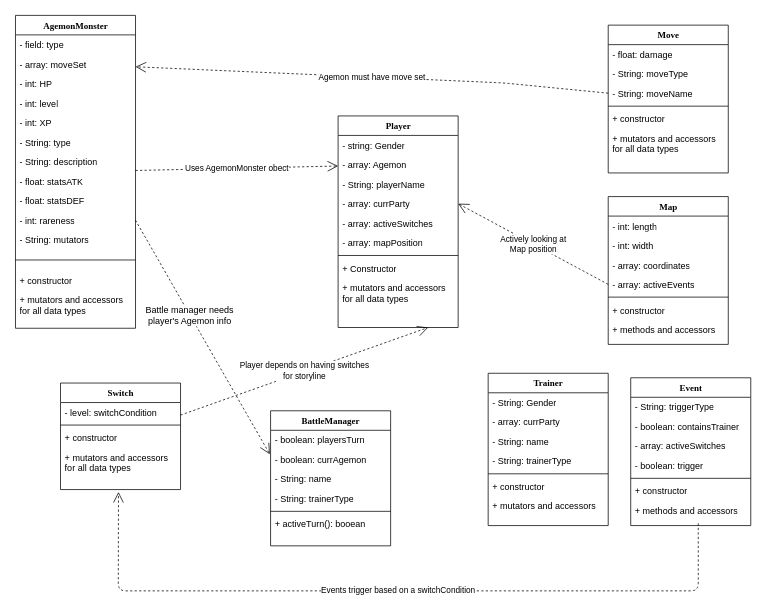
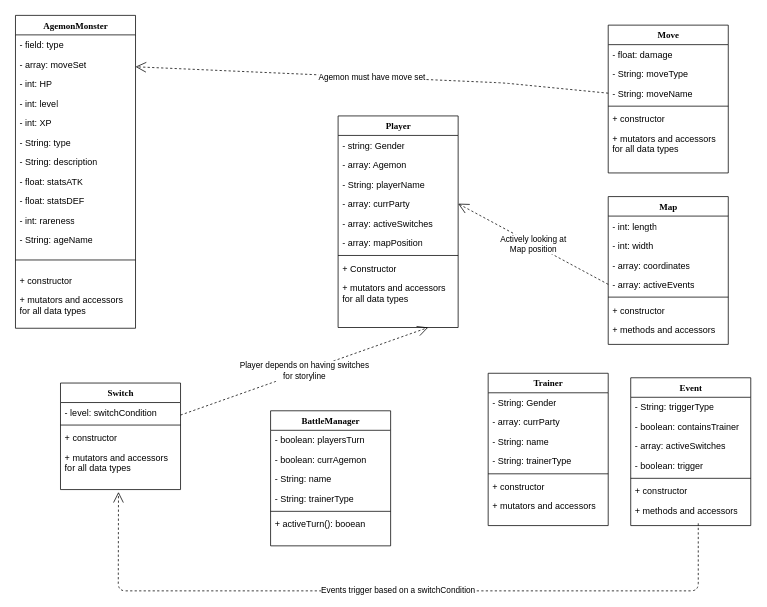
  <mxCell id="0" />
  <mxCell id="1" parent="0" />
  <mxCell id="2" value="Player" style="swimlane;html=1;fontStyle=1;align=center;verticalAlign=top;childLayout=stackLayout;horizontal=1;startSize=26;horizontalStack=0;resizeParent=1;resizeLast=0;collapsible=1;marginBottom=0;swimlaneFillColor=#ffffff;rounded=0;shadow=0;comic=0;labelBackgroundColor=none;strokeColor=#000000;strokeWidth=1;fillColor=none;fontFamily=Verdana;fontSize=12;fontColor=#000000;" parent="1" vertex="1"><mxGeometry x="450" y="154" width="160" height="282" as="geometry" /></mxCell>
  <mxCell id="3" value="- string: Gender" style="text;html=1;strokeColor=none;fillColor=none;align=left;verticalAlign=top;spacingLeft=4;spacingRight=4;whiteSpace=wrap;overflow=hidden;rotatable=0;points=[[0,0.5],[1,0.5]];portConstraint=eastwest;" parent="2" vertex="1"><mxGeometry y="26" width="160" height="26" as="geometry" /></mxCell>
  <mxCell id="4" value="- array: Agemon" style="text;html=1;strokeColor=none;fillColor=none;align=left;verticalAlign=top;spacingLeft=4;spacingRight=4;whiteSpace=wrap;overflow=hidden;rotatable=0;points=[[0,0.5],[1,0.5]];portConstraint=eastwest;" parent="2" vertex="1"><mxGeometry y="52" width="160" height="26" as="geometry" /></mxCell>
  <mxCell id="5" value="- String: playerName" style="text;html=1;strokeColor=none;fillColor=none;align=left;verticalAlign=top;spacingLeft=4;spacingRight=4;whiteSpace=wrap;overflow=hidden;rotatable=0;points=[[0,0.5],[1,0.5]];portConstraint=eastwest;" parent="2" vertex="1"><mxGeometry y="78" width="160" height="26" as="geometry" /></mxCell>
  <mxCell id="6" value="- array: currParty" style="text;html=1;strokeColor=none;fillColor=none;align=left;verticalAlign=top;spacingLeft=4;spacingRight=4;whiteSpace=wrap;overflow=hidden;rotatable=0;points=[[0,0.5],[1,0.5]];portConstraint=eastwest;" parent="2" vertex="1"><mxGeometry y="104" width="160" height="26" as="geometry" /></mxCell>
  <mxCell id="7" value="- array: activeSwitches" style="text;html=1;strokeColor=none;fillColor=none;align=left;verticalAlign=top;spacingLeft=4;spacingRight=4;whiteSpace=wrap;overflow=hidden;rotatable=0;points=[[0,0.5],[1,0.5]];portConstraint=eastwest;" parent="2" vertex="1"><mxGeometry y="130" width="160" height="26" as="geometry" /></mxCell>
  <mxCell id="8" value="- array: mapPosition" style="text;html=1;strokeColor=none;fillColor=none;align=left;verticalAlign=top;spacingLeft=4;spacingRight=4;whiteSpace=wrap;overflow=hidden;rotatable=0;points=[[0,0.5],[1,0.5]];portConstraint=eastwest;" vertex="1" parent="2"><mxGeometry y="156" width="160" height="26" as="geometry" /></mxCell>
  <mxCell id="9" value="" style="line;html=1;strokeWidth=1;fillColor=none;align=left;verticalAlign=middle;spacingTop=-1;spacingLeft=3;spacingRight=3;rotatable=0;labelPosition=right;points=[];portConstraint=eastwest;" parent="2" vertex="1"><mxGeometry y="182" width="160" height="8" as="geometry" /></mxCell>
  <mxCell id="10" value="+ Constructor" style="text;html=1;strokeColor=none;fillColor=none;align=left;verticalAlign=top;spacingLeft=4;spacingRight=4;whiteSpace=wrap;overflow=hidden;rotatable=0;points=[[0,0.5],[1,0.5]];portConstraint=eastwest;" parent="2" vertex="1"><mxGeometry y="190" width="160" height="26" as="geometry" /></mxCell>
  <mxCell id="11" value="+ mutators and accessors for all data types&lt;br&gt;" style="text;html=1;strokeColor=none;fillColor=none;align=left;verticalAlign=top;spacingLeft=4;spacingRight=4;whiteSpace=wrap;overflow=hidden;rotatable=0;points=[[0,0.5],[1,0.5]];portConstraint=eastwest;" parent="2" vertex="1"><mxGeometry y="216" width="160" height="40" as="geometry" /></mxCell>
  <mxCell id="12" value="Event" style="swimlane;html=1;fontStyle=1;align=center;verticalAlign=top;childLayout=stackLayout;horizontal=1;startSize=26;horizontalStack=0;resizeParent=1;resizeLast=0;collapsible=1;marginBottom=0;swimlaneFillColor=#ffffff;rounded=0;shadow=0;comic=0;labelBackgroundColor=none;strokeColor=#000000;strokeWidth=1;fillColor=none;fontFamily=Verdana;fontSize=12;fontColor=#000000;" parent="1" vertex="1"><mxGeometry x="840" y="503" width="160" height="197" as="geometry" /></mxCell>
  <mxCell id="13" value="- String: triggerType" style="text;html=1;strokeColor=none;fillColor=none;align=left;verticalAlign=top;spacingLeft=4;spacingRight=4;whiteSpace=wrap;overflow=hidden;rotatable=0;points=[[0,0.5],[1,0.5]];portConstraint=eastwest;" parent="12" vertex="1"><mxGeometry y="26" width="160" height="26" as="geometry" /></mxCell>
  <mxCell id="14" value="- boolean: containsTrainer" style="text;html=1;strokeColor=none;fillColor=none;align=left;verticalAlign=top;spacingLeft=4;spacingRight=4;whiteSpace=wrap;overflow=hidden;rotatable=0;points=[[0,0.5],[1,0.5]];portConstraint=eastwest;" parent="12" vertex="1"><mxGeometry y="52" width="160" height="26" as="geometry" /></mxCell>
  <mxCell id="15" value="- array: activeSwitches" style="text;html=1;strokeColor=none;fillColor=none;align=left;verticalAlign=top;spacingLeft=4;spacingRight=4;whiteSpace=wrap;overflow=hidden;rotatable=0;points=[[0,0.5],[1,0.5]];portConstraint=eastwest;" parent="12" vertex="1"><mxGeometry y="78" width="160" height="26" as="geometry" /></mxCell>
  <mxCell id="16" value="- boolean: trigger&amp;nbsp;" style="text;html=1;strokeColor=none;fillColor=none;align=left;verticalAlign=top;spacingLeft=4;spacingRight=4;whiteSpace=wrap;overflow=hidden;rotatable=0;points=[[0,0.5],[1,0.5]];portConstraint=eastwest;" parent="12" vertex="1"><mxGeometry y="104" width="160" height="26" as="geometry" /></mxCell>
  <mxCell id="17" value="" style="line;html=1;strokeWidth=1;fillColor=none;align=left;verticalAlign=middle;spacingTop=-1;spacingLeft=3;spacingRight=3;rotatable=0;labelPosition=right;points=[];portConstraint=eastwest;" parent="12" vertex="1"><mxGeometry y="130" width="160" height="8" as="geometry" /></mxCell>
  <mxCell id="18" value="+ constructor" style="text;html=1;strokeColor=none;fillColor=none;align=left;verticalAlign=top;spacingLeft=4;spacingRight=4;whiteSpace=wrap;overflow=hidden;rotatable=0;points=[[0,0.5],[1,0.5]];portConstraint=eastwest;" parent="12" vertex="1"><mxGeometry y="138" width="160" height="26" as="geometry" /></mxCell>
  <mxCell id="19" value="+ methods and accessors" style="text;html=1;strokeColor=none;fillColor=none;align=left;verticalAlign=top;spacingLeft=4;spacingRight=4;whiteSpace=wrap;overflow=hidden;rotatable=0;points=[[0,0.5],[1,0.5]];portConstraint=eastwest;" parent="12" vertex="1"><mxGeometry y="164" width="160" height="26" as="geometry" /></mxCell>
  <mxCell id="20" value="AgemonMonster" style="swimlane;html=1;fontStyle=1;align=center;verticalAlign=top;childLayout=stackLayout;horizontal=1;startSize=26;horizontalStack=0;resizeParent=1;resizeLast=0;collapsible=1;marginBottom=0;swimlaneFillColor=#ffffff;rounded=0;shadow=0;comic=0;labelBackgroundColor=none;strokeColor=#000000;strokeWidth=1;fillColor=none;fontFamily=Verdana;fontSize=12;fontColor=#000000;" vertex="1" parent="1"><mxGeometry x="20" y="20" width="160" height="417" as="geometry" /></mxCell>
  <mxCell id="21" value="-&amp;nbsp;field: type" style="text;html=1;strokeColor=none;fillColor=none;align=left;verticalAlign=top;spacingLeft=4;spacingRight=4;whiteSpace=wrap;overflow=hidden;rotatable=0;points=[[0,0.5],[1,0.5]];portConstraint=eastwest;" vertex="1" parent="20"><mxGeometry y="26" width="160" height="26" as="geometry" /></mxCell>
  <mxCell id="22" value="- array: moveSet" style="text;html=1;strokeColor=none;fillColor=none;align=left;verticalAlign=top;spacingLeft=4;spacingRight=4;whiteSpace=wrap;overflow=hidden;rotatable=0;points=[[0,0.5],[1,0.5]];portConstraint=eastwest;" vertex="1" parent="20"><mxGeometry y="52" width="160" height="26" as="geometry" /></mxCell>
  <mxCell id="23" value="- int: HP&lt;br&gt;" style="text;html=1;strokeColor=none;fillColor=none;align=left;verticalAlign=top;spacingLeft=4;spacingRight=4;whiteSpace=wrap;overflow=hidden;rotatable=0;points=[[0,0.5],[1,0.5]];portConstraint=eastwest;" vertex="1" parent="20"><mxGeometry y="78" width="160" height="26" as="geometry" /></mxCell>
  <mxCell id="24" value="- int: level" style="text;html=1;strokeColor=none;fillColor=none;align=left;verticalAlign=top;spacingLeft=4;spacingRight=4;whiteSpace=wrap;overflow=hidden;rotatable=0;points=[[0,0.5],[1,0.5]];portConstraint=eastwest;" vertex="1" parent="20"><mxGeometry y="104" width="160" height="26" as="geometry" /></mxCell>
  <mxCell id="25" value="- int: XP" style="text;html=1;strokeColor=none;fillColor=none;align=left;verticalAlign=top;spacingLeft=4;spacingRight=4;whiteSpace=wrap;overflow=hidden;rotatable=0;points=[[0,0.5],[1,0.5]];portConstraint=eastwest;" vertex="1" parent="20"><mxGeometry y="130" width="160" height="26" as="geometry" /></mxCell>
  <mxCell id="26" value="- String: type&lt;br&gt;" style="text;html=1;strokeColor=none;fillColor=none;align=left;verticalAlign=top;spacingLeft=4;spacingRight=4;whiteSpace=wrap;overflow=hidden;rotatable=0;points=[[0,0.5],[1,0.5]];portConstraint=eastwest;" vertex="1" parent="20"><mxGeometry y="156" width="160" height="26" as="geometry" /></mxCell>
  <mxCell id="27" value="- String: description" style="text;html=1;strokeColor=none;fillColor=none;align=left;verticalAlign=top;spacingLeft=4;spacingRight=4;whiteSpace=wrap;overflow=hidden;rotatable=0;points=[[0,0.5],[1,0.5]];portConstraint=eastwest;" vertex="1" parent="20"><mxGeometry y="182" width="160" height="26" as="geometry" /></mxCell>
  <mxCell id="28" value="- float: statsATK" style="text;html=1;strokeColor=none;fillColor=none;align=left;verticalAlign=top;spacingLeft=4;spacingRight=4;whiteSpace=wrap;overflow=hidden;rotatable=0;points=[[0,0.5],[1,0.5]];portConstraint=eastwest;" vertex="1" parent="20"><mxGeometry y="208" width="160" height="26" as="geometry" /></mxCell>
  <mxCell id="29" value="- float: statsDEF" style="text;html=1;strokeColor=none;fillColor=none;align=left;verticalAlign=top;spacingLeft=4;spacingRight=4;whiteSpace=wrap;overflow=hidden;rotatable=0;points=[[0,0.5],[1,0.5]];portConstraint=eastwest;" vertex="1" parent="20"><mxGeometry y="234" width="160" height="26" as="geometry" /></mxCell>
  <mxCell id="30" value="- int: rareness" style="text;html=1;strokeColor=none;fillColor=none;align=left;verticalAlign=top;spacingLeft=4;spacingRight=4;whiteSpace=wrap;overflow=hidden;rotatable=0;points=[[0,0.5],[1,0.5]];portConstraint=eastwest;" vertex="1" parent="20"><mxGeometry y="260" width="160" height="26" as="geometry" /></mxCell>
- <mxCell id="31" value="- String: mutators" style="text;html=1;strokeColor=none;fillColor=none;align=left;verticalAlign=top;spacingLeft=4;spacingRight=4;whiteSpace=wrap;overflow=hidden;rotatable=0;points=[[0,0.5],[1,0.5]];portConstraint=eastwest;" vertex="1" parent="20"><mxGeometry y="286" width="160" height="26" as="geometry" /></mxCell>
+ <mxCell id="31" value="- String: ageName" style="text;html=1;strokeColor=none;fillColor=none;align=left;verticalAlign=top;spacingLeft=4;spacingRight=4;whiteSpace=wrap;overflow=hidden;rotatable=0;points=[[0,0.5],[1,0.5]];portConstraint=eastwest;" vertex="1" parent="20"><mxGeometry y="286" width="160" height="26" as="geometry" /></mxCell>
  <mxCell id="32" value="" style="line;html=1;strokeWidth=1;fillColor=none;align=left;verticalAlign=middle;spacingTop=-1;spacingLeft=3;spacingRight=3;rotatable=0;labelPosition=right;points=[];portConstraint=eastwest;" vertex="1" parent="20"><mxGeometry y="312" width="160" height="28" as="geometry" /></mxCell>
  <mxCell id="33" value="+ constructor" style="text;html=1;strokeColor=none;fillColor=none;align=left;verticalAlign=top;spacingLeft=4;spacingRight=4;whiteSpace=wrap;overflow=hidden;rotatable=0;points=[[0,0.5],[1,0.5]];portConstraint=eastwest;" vertex="1" parent="20"><mxGeometry y="340" width="160" height="26" as="geometry" /></mxCell>
  <mxCell id="34" value="+ mutators and accessors for all data types&lt;br&gt;&lt;br&gt;" style="text;html=1;strokeColor=none;fillColor=none;align=left;verticalAlign=top;spacingLeft=4;spacingRight=4;whiteSpace=wrap;overflow=hidden;rotatable=0;points=[[0,0.5],[1,0.5]];portConstraint=eastwest;" vertex="1" parent="20"><mxGeometry y="366" width="160" height="38" as="geometry" /></mxCell>
  <mxCell id="35" value="Move" style="swimlane;html=1;fontStyle=1;align=center;verticalAlign=top;childLayout=stackLayout;horizontal=1;startSize=26;horizontalStack=0;resizeParent=1;resizeLast=0;collapsible=1;marginBottom=0;swimlaneFillColor=#ffffff;rounded=0;shadow=0;comic=0;labelBackgroundColor=none;strokeColor=#000000;strokeWidth=1;fillColor=none;fontFamily=Verdana;fontSize=12;fontColor=#000000;" vertex="1" parent="1"><mxGeometry x="810" y="33" width="160" height="197" as="geometry" /></mxCell>
  <mxCell id="36" value="- float: damage" style="text;html=1;strokeColor=none;fillColor=none;align=left;verticalAlign=top;spacingLeft=4;spacingRight=4;whiteSpace=wrap;overflow=hidden;rotatable=0;points=[[0,0.5],[1,0.5]];portConstraint=eastwest;" vertex="1" parent="35"><mxGeometry y="26" width="160" height="26" as="geometry" /></mxCell>
  <mxCell id="37" value="- String: moveType" style="text;html=1;strokeColor=none;fillColor=none;align=left;verticalAlign=top;spacingLeft=4;spacingRight=4;whiteSpace=wrap;overflow=hidden;rotatable=0;points=[[0,0.5],[1,0.5]];portConstraint=eastwest;" vertex="1" parent="35"><mxGeometry y="52" width="160" height="26" as="geometry" /></mxCell>
  <mxCell id="38" value="- String: moveName" style="text;html=1;strokeColor=none;fillColor=none;align=left;verticalAlign=top;spacingLeft=4;spacingRight=4;whiteSpace=wrap;overflow=hidden;rotatable=0;points=[[0,0.5],[1,0.5]];portConstraint=eastwest;" vertex="1" parent="35"><mxGeometry y="78" width="160" height="26" as="geometry" /></mxCell>
  <mxCell id="39" value="" style="line;html=1;strokeWidth=1;fillColor=none;align=left;verticalAlign=middle;spacingTop=-1;spacingLeft=3;spacingRight=3;rotatable=0;labelPosition=right;points=[];portConstraint=eastwest;" vertex="1" parent="35"><mxGeometry y="104" width="160" height="8" as="geometry" /></mxCell>
  <mxCell id="40" value="+ constructor" style="text;html=1;strokeColor=none;fillColor=none;align=left;verticalAlign=top;spacingLeft=4;spacingRight=4;whiteSpace=wrap;overflow=hidden;rotatable=0;points=[[0,0.5],[1,0.5]];portConstraint=eastwest;" vertex="1" parent="35"><mxGeometry y="112" width="160" height="26" as="geometry" /></mxCell>
  <mxCell id="41" value="+ mutators and accessors for all data types" style="text;html=1;strokeColor=none;fillColor=none;align=left;verticalAlign=top;spacingLeft=4;spacingRight=4;whiteSpace=wrap;overflow=hidden;rotatable=0;points=[[0,0.5],[1,0.5]];portConstraint=eastwest;" vertex="1" parent="35"><mxGeometry y="138" width="160" height="42" as="geometry" /></mxCell>
  <mxCell id="42" value="Trainer" style="swimlane;html=1;fontStyle=1;align=center;verticalAlign=top;childLayout=stackLayout;horizontal=1;startSize=26;horizontalStack=0;resizeParent=1;resizeLast=0;collapsible=1;marginBottom=0;swimlaneFillColor=#ffffff;rounded=0;shadow=0;comic=0;labelBackgroundColor=none;strokeColor=#000000;strokeWidth=1;fillColor=none;fontFamily=Verdana;fontSize=12;fontColor=#000000;" vertex="1" parent="1"><mxGeometry x="650" y="497" width="160" height="203" as="geometry" /></mxCell>
  <mxCell id="43" value="- String: Gender" style="text;html=1;strokeColor=none;fillColor=none;align=left;verticalAlign=top;spacingLeft=4;spacingRight=4;whiteSpace=wrap;overflow=hidden;rotatable=0;points=[[0,0.5],[1,0.5]];portConstraint=eastwest;" vertex="1" parent="42"><mxGeometry y="26" width="160" height="26" as="geometry" /></mxCell>
  <mxCell id="44" value="- array: currParty" style="text;html=1;strokeColor=none;fillColor=none;align=left;verticalAlign=top;spacingLeft=4;spacingRight=4;whiteSpace=wrap;overflow=hidden;rotatable=0;points=[[0,0.5],[1,0.5]];portConstraint=eastwest;" vertex="1" parent="42"><mxGeometry y="52" width="160" height="26" as="geometry" /></mxCell>
  <mxCell id="45" value="- String: name" style="text;html=1;strokeColor=none;fillColor=none;align=left;verticalAlign=top;spacingLeft=4;spacingRight=4;whiteSpace=wrap;overflow=hidden;rotatable=0;points=[[0,0.5],[1,0.5]];portConstraint=eastwest;" vertex="1" parent="42"><mxGeometry y="78" width="160" height="26" as="geometry" /></mxCell>
  <mxCell id="46" value="- String: trainerType" style="text;html=1;strokeColor=none;fillColor=none;align=left;verticalAlign=top;spacingLeft=4;spacingRight=4;whiteSpace=wrap;overflow=hidden;rotatable=0;points=[[0,0.5],[1,0.5]];portConstraint=eastwest;" vertex="1" parent="42"><mxGeometry y="104" width="160" height="26" as="geometry" /></mxCell>
  <mxCell id="47" value="" style="line;html=1;strokeWidth=1;fillColor=none;align=left;verticalAlign=middle;spacingTop=-1;spacingLeft=3;spacingRight=3;rotatable=0;labelPosition=right;points=[];portConstraint=eastwest;" vertex="1" parent="42"><mxGeometry y="130" width="160" height="8" as="geometry" /></mxCell>
  <mxCell id="48" value="+ constructor" style="text;html=1;strokeColor=none;fillColor=none;align=left;verticalAlign=top;spacingLeft=4;spacingRight=4;whiteSpace=wrap;overflow=hidden;rotatable=0;points=[[0,0.5],[1,0.5]];portConstraint=eastwest;" vertex="1" parent="42"><mxGeometry y="138" width="160" height="26" as="geometry" /></mxCell>
  <mxCell id="49" value="+ mutators and accessors" style="text;html=1;strokeColor=none;fillColor=none;align=left;verticalAlign=top;spacingLeft=4;spacingRight=4;whiteSpace=wrap;overflow=hidden;rotatable=0;points=[[0,0.5],[1,0.5]];portConstraint=eastwest;" vertex="1" parent="42"><mxGeometry y="164" width="160" height="36" as="geometry" /></mxCell>
  <mxCell id="50" value="Switch" style="swimlane;html=1;fontStyle=1;align=center;verticalAlign=top;childLayout=stackLayout;horizontal=1;startSize=26;horizontalStack=0;resizeParent=1;resizeLast=0;collapsible=1;marginBottom=0;swimlaneFillColor=#ffffff;rounded=0;shadow=0;comic=0;labelBackgroundColor=none;strokeColor=#000000;strokeWidth=1;fillColor=none;fontFamily=Verdana;fontSize=12;fontColor=#000000;" vertex="1" parent="1"><mxGeometry x="80" y="510" width="160" height="142" as="geometry" /></mxCell>
  <mxCell id="51" value="- level: switchCondition" style="text;html=1;strokeColor=none;fillColor=none;align=left;verticalAlign=top;spacingLeft=4;spacingRight=4;whiteSpace=wrap;overflow=hidden;rotatable=0;points=[[0,0.5],[1,0.5]];portConstraint=eastwest;" vertex="1" parent="50"><mxGeometry y="26" width="160" height="26" as="geometry" /></mxCell>
  <mxCell id="52" value="" style="line;html=1;strokeWidth=1;fillColor=none;align=left;verticalAlign=middle;spacingTop=-1;spacingLeft=3;spacingRight=3;rotatable=0;labelPosition=right;points=[];portConstraint=eastwest;" vertex="1" parent="50"><mxGeometry y="52" width="160" height="8" as="geometry" /></mxCell>
  <mxCell id="53" value="+ constructor" style="text;html=1;strokeColor=none;fillColor=none;align=left;verticalAlign=top;spacingLeft=4;spacingRight=4;whiteSpace=wrap;overflow=hidden;rotatable=0;points=[[0,0.5],[1,0.5]];portConstraint=eastwest;" vertex="1" parent="50"><mxGeometry y="60" width="160" height="26" as="geometry" /></mxCell>
  <mxCell id="54" value="+ mutators and accessors for all data types" style="text;html=1;strokeColor=none;fillColor=none;align=left;verticalAlign=top;spacingLeft=4;spacingRight=4;whiteSpace=wrap;overflow=hidden;rotatable=0;points=[[0,0.5],[1,0.5]];portConstraint=eastwest;" vertex="1" parent="50"><mxGeometry y="86" width="160" height="56" as="geometry" /></mxCell>
  <mxCell id="55" value="Map" style="swimlane;html=1;fontStyle=1;align=center;verticalAlign=top;childLayout=stackLayout;horizontal=1;startSize=26;horizontalStack=0;resizeParent=1;resizeLast=0;collapsible=1;marginBottom=0;swimlaneFillColor=#ffffff;rounded=0;shadow=0;comic=0;labelBackgroundColor=none;strokeColor=#000000;strokeWidth=1;fillColor=none;fontFamily=Verdana;fontSize=12;fontColor=#000000;" vertex="1" parent="1"><mxGeometry x="810" y="261.5" width="160" height="197" as="geometry" /></mxCell>
  <mxCell id="56" value="- int: length" style="text;html=1;strokeColor=none;fillColor=none;align=left;verticalAlign=top;spacingLeft=4;spacingRight=4;whiteSpace=wrap;overflow=hidden;rotatable=0;points=[[0,0.5],[1,0.5]];portConstraint=eastwest;" vertex="1" parent="55"><mxGeometry y="26" width="160" height="26" as="geometry" /></mxCell>
  <mxCell id="57" value="- int: width" style="text;html=1;strokeColor=none;fillColor=none;align=left;verticalAlign=top;spacingLeft=4;spacingRight=4;whiteSpace=wrap;overflow=hidden;rotatable=0;points=[[0,0.5],[1,0.5]];portConstraint=eastwest;" vertex="1" parent="55"><mxGeometry y="52" width="160" height="26" as="geometry" /></mxCell>
  <mxCell id="58" value="- array: coordinates" style="text;html=1;strokeColor=none;fillColor=none;align=left;verticalAlign=top;spacingLeft=4;spacingRight=4;whiteSpace=wrap;overflow=hidden;rotatable=0;points=[[0,0.5],[1,0.5]];portConstraint=eastwest;" vertex="1" parent="55"><mxGeometry y="78" width="160" height="26" as="geometry" /></mxCell>
  <mxCell id="59" value="- array: activeEvents" style="text;html=1;strokeColor=none;fillColor=none;align=left;verticalAlign=top;spacingLeft=4;spacingRight=4;whiteSpace=wrap;overflow=hidden;rotatable=0;points=[[0,0.5],[1,0.5]];portConstraint=eastwest;" vertex="1" parent="55"><mxGeometry y="104" width="160" height="26" as="geometry" /></mxCell>
  <mxCell id="60" value="" style="line;html=1;strokeWidth=1;fillColor=none;align=left;verticalAlign=middle;spacingTop=-1;spacingLeft=3;spacingRight=3;rotatable=0;labelPosition=right;points=[];portConstraint=eastwest;" vertex="1" parent="55"><mxGeometry y="130" width="160" height="8" as="geometry" /></mxCell>
  <mxCell id="61" value="+ constructor" style="text;html=1;strokeColor=none;fillColor=none;align=left;verticalAlign=top;spacingLeft=4;spacingRight=4;whiteSpace=wrap;overflow=hidden;rotatable=0;points=[[0,0.5],[1,0.5]];portConstraint=eastwest;" vertex="1" parent="55"><mxGeometry y="138" width="160" height="26" as="geometry" /></mxCell>
  <mxCell id="62" value="+ methods and accessors" style="text;html=1;strokeColor=none;fillColor=none;align=left;verticalAlign=top;spacingLeft=4;spacingRight=4;whiteSpace=wrap;overflow=hidden;rotatable=0;points=[[0,0.5],[1,0.5]];portConstraint=eastwest;" vertex="1" parent="55"><mxGeometry y="164" width="160" height="26" as="geometry" /></mxCell>
- <mxCell id="63" value="Uses AgemonMonster obect" style="endArrow=open;endSize=12;dashed=1;html=1;" edge="1" parent="1" source="20" target="4"><mxGeometry width="160" relative="1" as="geometry"><mxPoint x="220" y="114.5" as="sourcePoint" /><mxPoint x="350" y="297" as="targetPoint" /></mxGeometry></mxCell>
  <mxCell id="64" value="Player depends on having switches&lt;br&gt;for storyline&lt;br&gt;" style="endArrow=open;endSize=12;dashed=1;html=1;entryX=0.75;entryY=1;entryDx=0;entryDy=0;" edge="1" parent="1" source="50" target="2"><mxGeometry width="160" relative="1" as="geometry"><mxPoint x="140" y="307" as="sourcePoint" /><mxPoint x="290" y="377" as="targetPoint" /></mxGeometry></mxCell>
  <mxCell id="65" value="Agemon must have move set&lt;br&gt;" style="endArrow=open;endSize=12;dashed=1;html=1;" edge="1" parent="1" source="35" target="22"><mxGeometry width="160" relative="1" as="geometry"><mxPoint x="580" y="110" as="sourcePoint" /><mxPoint x="630" y="7" as="targetPoint" /><Array as="points"><mxPoint x="670" y="110" /></Array></mxGeometry></mxCell>
  <mxCell id="66" value="BattleManager" style="swimlane;html=1;fontStyle=1;align=center;verticalAlign=top;childLayout=stackLayout;horizontal=1;startSize=26;horizontalStack=0;resizeParent=1;resizeLast=0;collapsible=1;marginBottom=0;swimlaneFillColor=#ffffff;rounded=0;shadow=0;comic=0;labelBackgroundColor=none;strokeColor=#000000;strokeWidth=1;fillColor=none;fontFamily=Verdana;fontSize=12;fontColor=#000000;" vertex="1" parent="1"><mxGeometry x="360" y="547" width="160" height="180" as="geometry" /></mxCell>
  <mxCell id="67" value="- boolean: playersTurn" style="text;html=1;strokeColor=none;fillColor=none;align=left;verticalAlign=top;spacingLeft=4;spacingRight=4;whiteSpace=wrap;overflow=hidden;rotatable=0;points=[[0,0.5],[1,0.5]];portConstraint=eastwest;" vertex="1" parent="66"><mxGeometry y="26" width="160" height="26" as="geometry" /></mxCell>
  <mxCell id="68" value="- boolean: currAgemon" style="text;html=1;strokeColor=none;fillColor=none;align=left;verticalAlign=top;spacingLeft=4;spacingRight=4;whiteSpace=wrap;overflow=hidden;rotatable=0;points=[[0,0.5],[1,0.5]];portConstraint=eastwest;" vertex="1" parent="66"><mxGeometry y="52" width="160" height="26" as="geometry" /></mxCell>
  <mxCell id="69" value="- String: name" style="text;html=1;strokeColor=none;fillColor=none;align=left;verticalAlign=top;spacingLeft=4;spacingRight=4;whiteSpace=wrap;overflow=hidden;rotatable=0;points=[[0,0.5],[1,0.5]];portConstraint=eastwest;" vertex="1" parent="66"><mxGeometry y="78" width="160" height="26" as="geometry" /></mxCell>
  <mxCell id="70" value="- String: trainerType" style="text;html=1;strokeColor=none;fillColor=none;align=left;verticalAlign=top;spacingLeft=4;spacingRight=4;whiteSpace=wrap;overflow=hidden;rotatable=0;points=[[0,0.5],[1,0.5]];portConstraint=eastwest;" vertex="1" parent="66"><mxGeometry y="104" width="160" height="26" as="geometry" /></mxCell>
  <mxCell id="71" value="" style="line;html=1;strokeWidth=1;fillColor=none;align=left;verticalAlign=middle;spacingTop=-1;spacingLeft=3;spacingRight=3;rotatable=0;labelPosition=right;points=[];portConstraint=eastwest;" vertex="1" parent="66"><mxGeometry y="130" width="160" height="8" as="geometry" /></mxCell>
  <mxCell id="72" value="+ activeTurn(): booean" style="text;html=1;strokeColor=none;fillColor=none;align=left;verticalAlign=top;spacingLeft=4;spacingRight=4;whiteSpace=wrap;overflow=hidden;rotatable=0;points=[[0,0.5],[1,0.5]];portConstraint=eastwest;" vertex="1" parent="66"><mxGeometry y="138" width="160" height="36" as="geometry" /></mxCell>
- <mxCell id="73" value="" style="endArrow=open;endSize=12;dashed=1;html=1;entryX=-0.006;entryY=0.231;entryDx=0;entryDy=0;entryPerimeter=0;exitX=1;exitY=0.5;exitDx=0;exitDy=0;" edge="1" parent="1" source="30" target="68"><mxGeometry width="160" relative="1" as="geometry"><mxPoint x="170" y="292.5" as="sourcePoint" /><mxPoint x="330" y="292.5" as="targetPoint" /></mxGeometry></mxCell>
- <mxCell id="74" value="Battle manager needs&lt;br&gt;player's Agemon info&lt;br&gt;" style="text;html=1;resizable=0;points=[];align=center;verticalAlign=middle;labelBackgroundColor=#ffffff;" vertex="1" connectable="0" parent="73"><mxGeometry x="-0.195" y="-1" relative="1" as="geometry"><mxPoint as="offset" /></mxGeometry></mxCell>
  <mxCell id="75" value="Events trigger based on a switchCondition" style="endArrow=open;endSize=12;dashed=1;html=1;entryX=0.483;entryY=1.057;entryDx=0;entryDy=0;entryPerimeter=0;" edge="1" parent="1" target="54"><mxGeometry x="-0.015" width="160" relative="1" as="geometry"><mxPoint x="930" y="697" as="sourcePoint" /><mxPoint x="250" y="717" as="targetPoint" /><Array as="points"><mxPoint x="930" y="787" /><mxPoint x="157" y="787" /></Array><mxPoint as="offset" /></mxGeometry></mxCell>
  <mxCell id="76" value="Actively looking at&lt;br&gt;Map position&lt;br&gt;" style="endArrow=open;endSize=12;dashed=1;html=1;entryX=1;entryY=0.5;entryDx=0;entryDy=0;exitX=0;exitY=0.5;exitDx=0;exitDy=0;" edge="1" parent="1" source="59" target="6"><mxGeometry width="160" relative="1" as="geometry"><mxPoint x="620" y="438" as="sourcePoint" /><mxPoint x="780" y="438" as="targetPoint" /></mxGeometry></mxCell>
